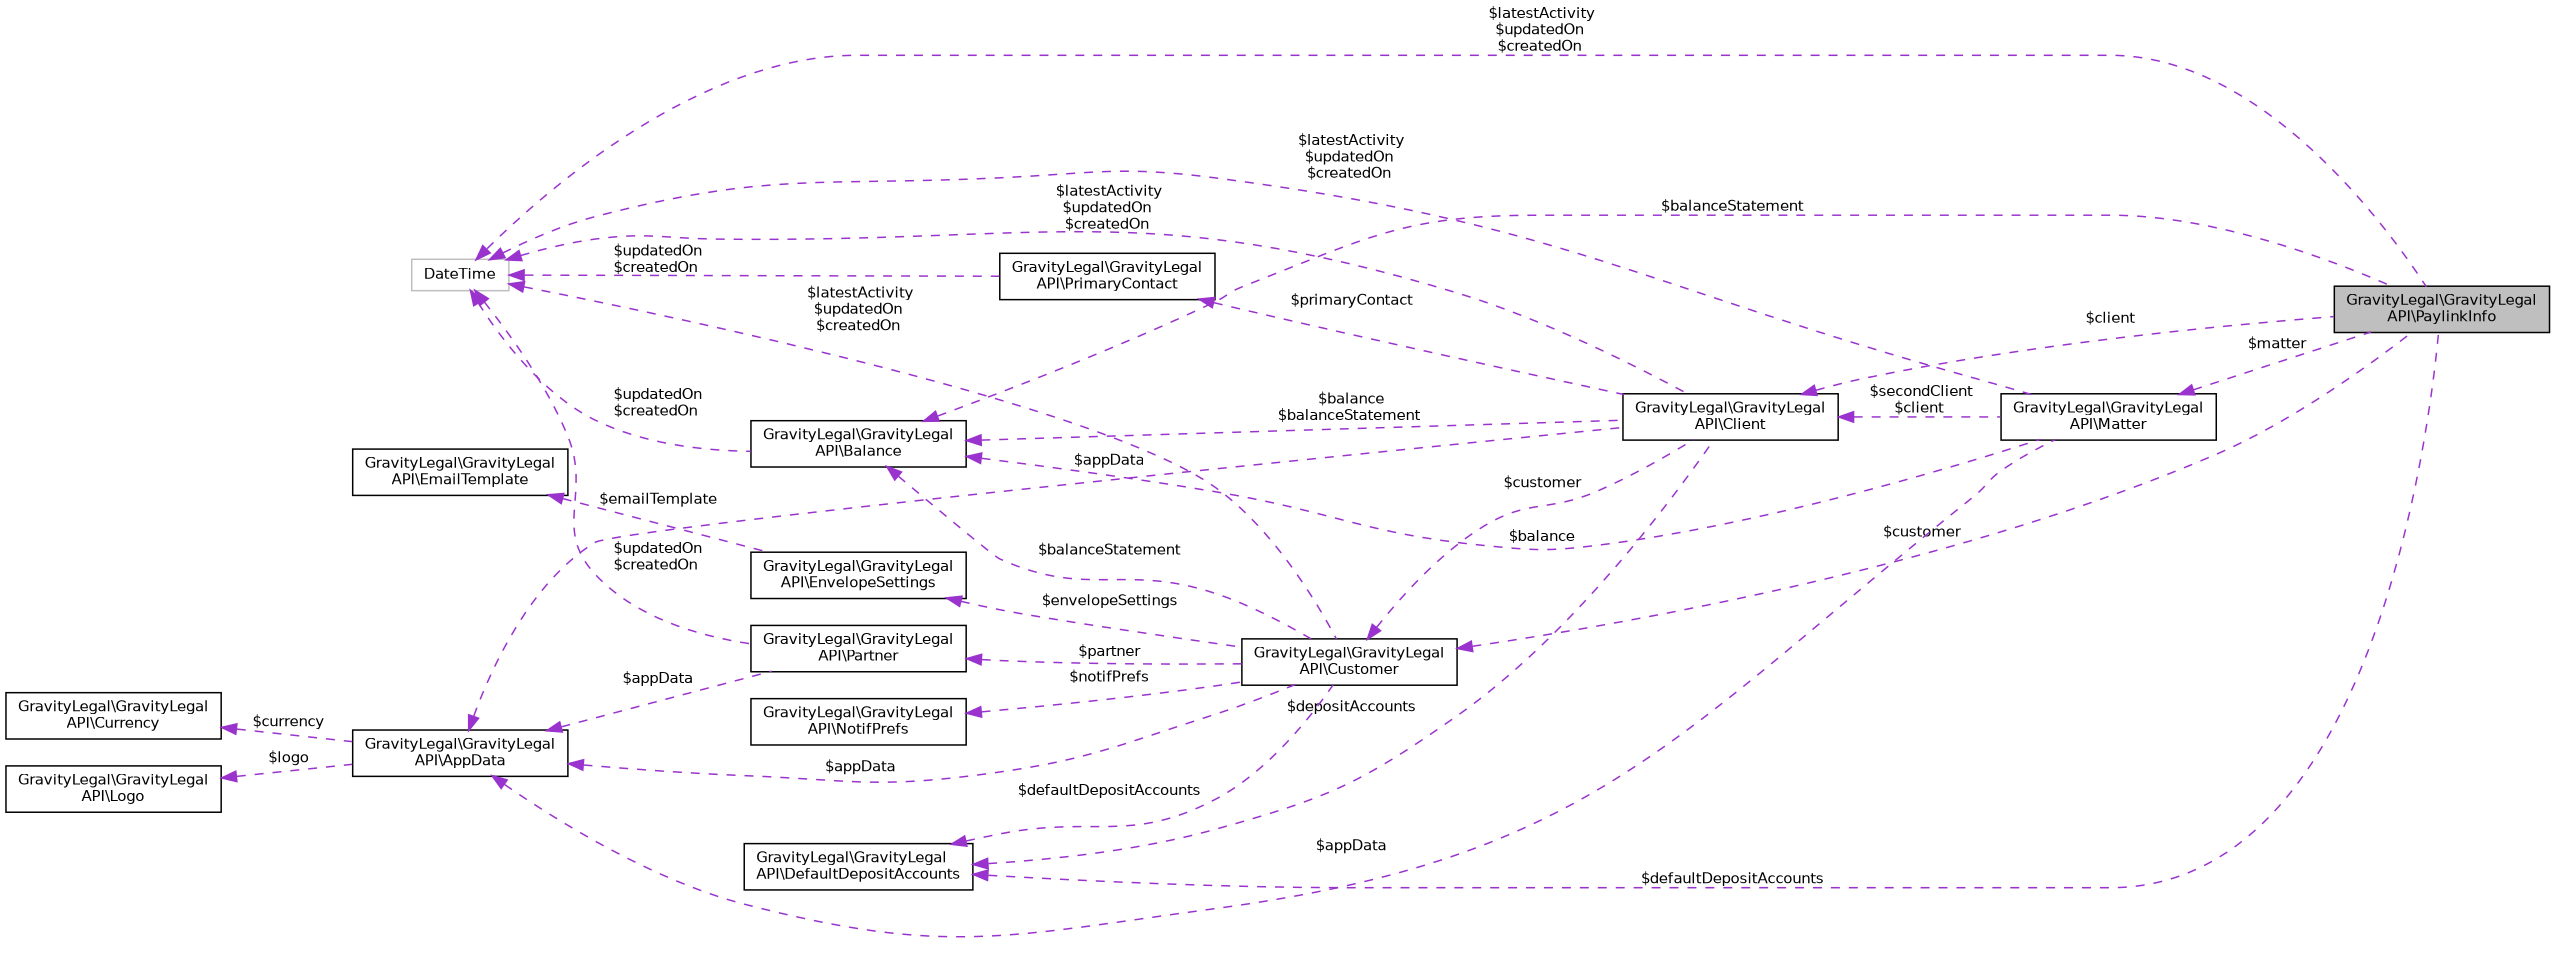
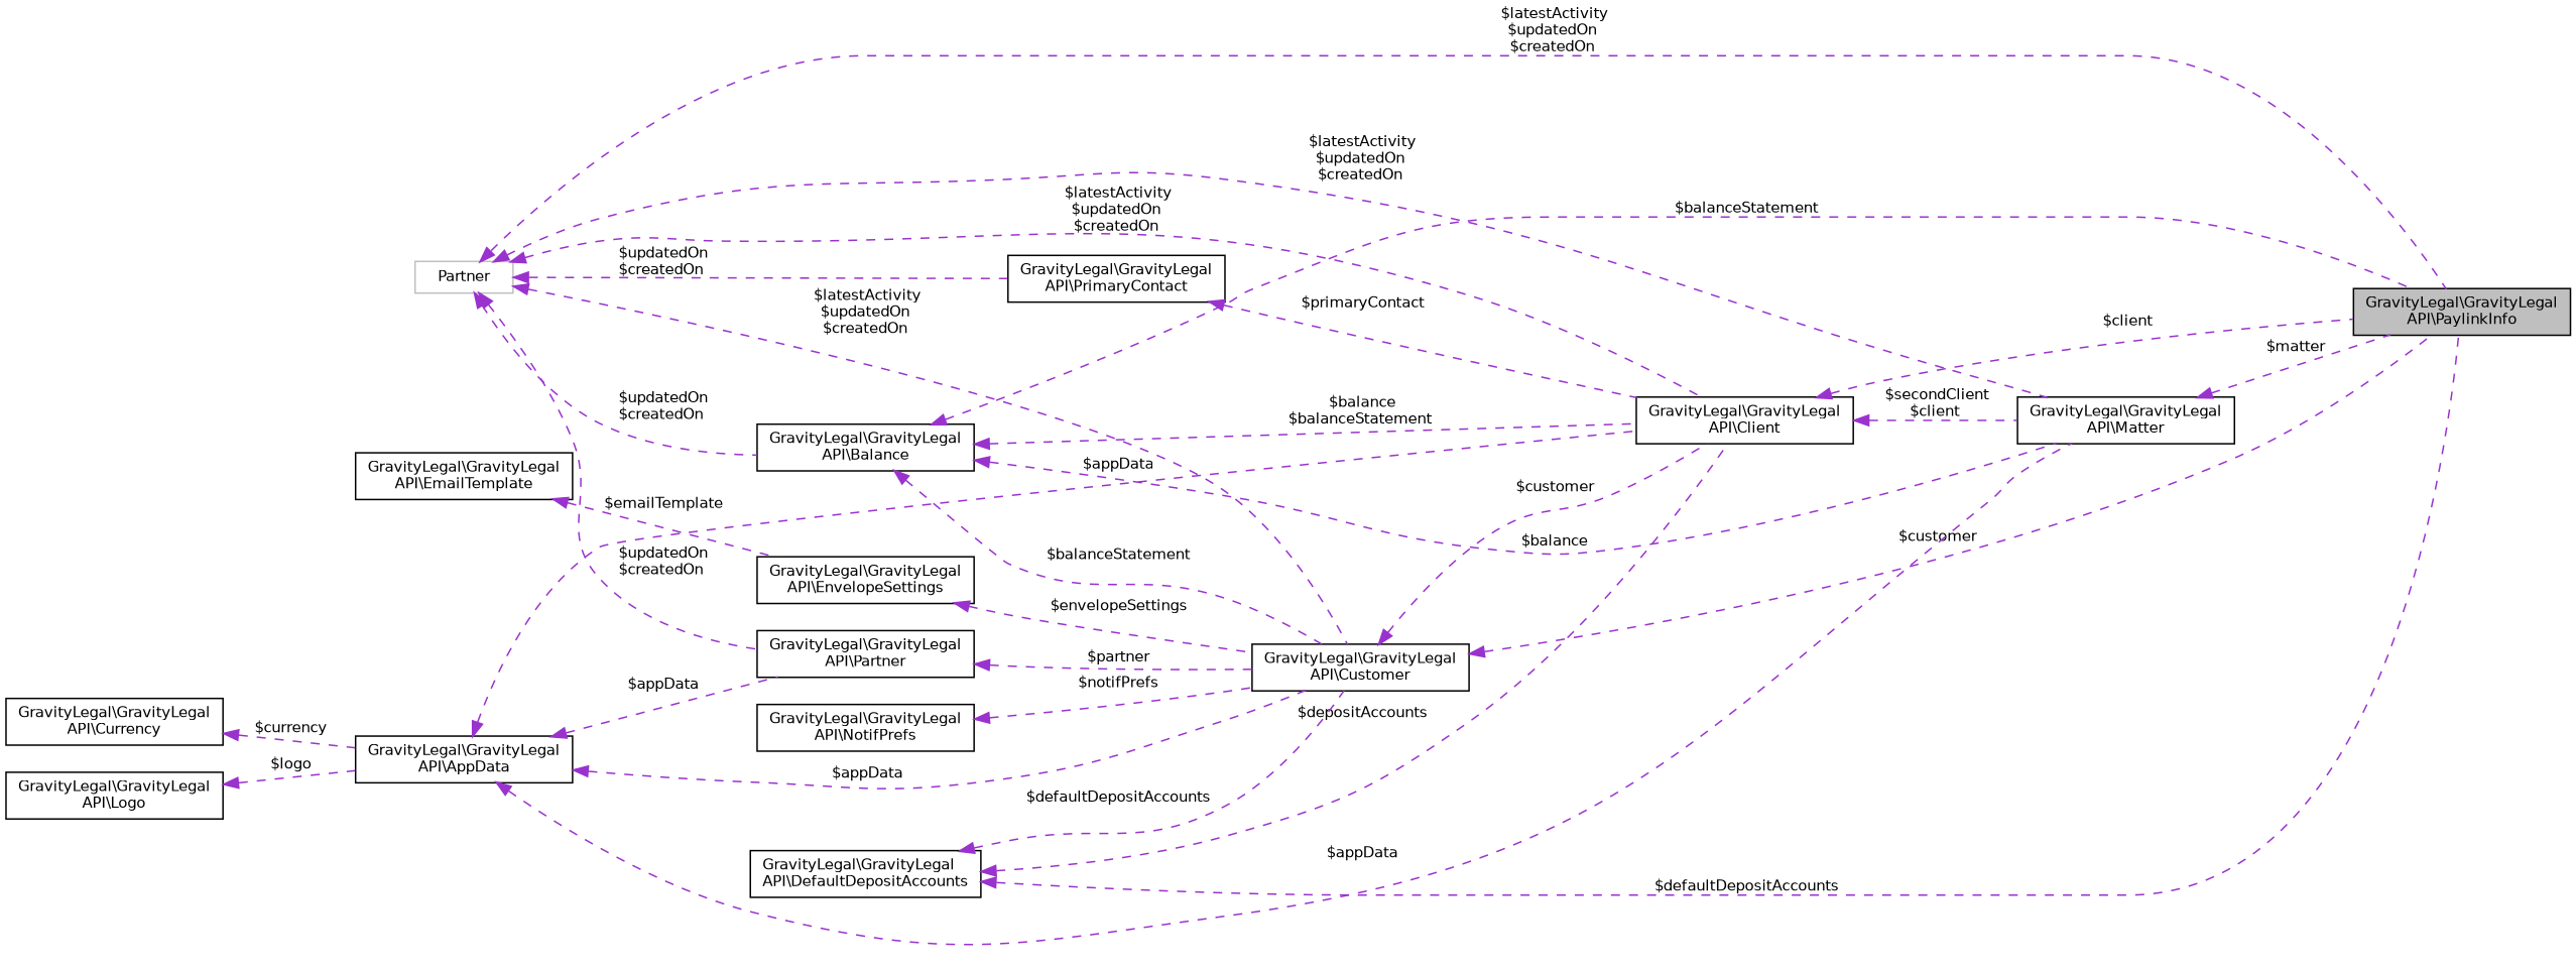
  digraph {
    rankdir=LR
    node [color=black fillcolor=white fontname=Helvetica fontsize=10 shape=record style=filled]
    edge [color=darkorchid3 dir=back fontname=Helvetica fontsize=10 labelfontname=Helvetica labelfontsize=10 style=dashed]
    n1 [fillcolor=grey75 fontcolor=black height=0.2 label="GravityLegal\\GravityLegal\lAPI\\PaylinkInfo" width=0.4]
    n2 [height=0.2 label="GravityLegal\\GravityLegal\lAPI\\DefaultDepositAccounts" width=0.4]
    n3 [height=0.2 label="GravityLegal\\GravityLegal\lAPI\\Client" width=0.4]
    n4 [height=0.2 label="GravityLegal\\GravityLegal\lAPI\\Customer" width=0.4]
    n5 [height=0.2 label="GravityLegal\\GravityLegal\lAPI\\Matter" width=0.4]
-   n6 [color=grey75 height=0.2 label=DateTime width=0.4]
+   n6 [color=grey75 height=0.2 label=Partner width=0.4]
    n7 [height=0.2 label="GravityLegal\\GravityLegal\lAPI\\Balance" width=0.4]
    n8 [height=0.2 label="GravityLegal\\GravityLegal\lAPI\\PrimaryContact" width=0.4]
    n9 [height=0.2 label="GravityLegal\\GravityLegal\lAPI\\Partner" width=0.4]
    n10 [height=0.2 label="GravityLegal\\GravityLegal\lAPI\\AppData" width=0.4]
    n11 [height=0.2 label="GravityLegal\\GravityLegal\lAPI\\Currency" width=0.4]
    n12 [height=0.2 label="GravityLegal\\GravityLegal\lAPI\\Logo" width=0.4]
    Node12 [height=0.2 label="GravityLegal\\GravityLegal\lAPI\\NotifPrefs" width=0.4]
    n14 [height=0.2 label="GravityLegal\\GravityLegal\lAPI\\EnvelopeSettings" width=0.4]
    n15 [height=0.2 label="GravityLegal\\GravityLegal\lAPI\\EmailTemplate" width=0.4]
    n2 -> n1 [label=" $defaultDepositAccounts"]
    n2 -> n3 [label=" $depositAccounts"]
    n2 -> n4 [label=" $defaultDepositAccounts"]
    n3 -> n1 [label=" $client"]
    n3 -> n5 [label=" $secondClient\n$client"]
    n4 -> n1 [label=" $customer"]
    n4 -> n3 [label=" $customer"]
    n5 -> n1 [label=" $matter"]
    n6 -> n1 [label=" $latestActivity\n$updatedOn\n$createdOn"]
    n6 -> n3 [label=" $latestActivity\n$updatedOn\n$createdOn"]
    n6 -> n4 [label=" $latestActivity\n$updatedOn\n$createdOn"]
    n6 -> n5 [label=" $latestActivity\n$updatedOn\n$createdOn"]
    n6 -> n7 [label=" $updatedOn\n$createdOn"]
    n6 -> n8 [label=" $updatedOn\n$createdOn"]
    n6 -> n9 [label=" $updatedOn\n$createdOn"]
    n7 -> n1 [label=" $balanceStatement"]
    n7 -> n3 [label=" $balance\n$balanceStatement"]
    n7 -> n4 [label=" $balanceStatement"]
    n7 -> n5 [label=" $balance"]
    n8 -> n3 [label=" $primaryContact"]
    n9 -> n4 [label=" $partner"]
    n10 -> n3 [label=" $appData"]
    n10 -> n4 [label=" $appData"]
    n10 -> n5 [label=" $appData"]
    n10 -> n9 [label=" $appData"]
    n11 -> n10 [label=" $currency"]
    n12 -> n10 [label=" $logo"]
    Node12 -> n4 [label=" $notifPrefs"]
    n14 -> n4 [label=" $envelopeSettings"]
    n15 -> n14 [label=" $emailTemplate"]
  }
